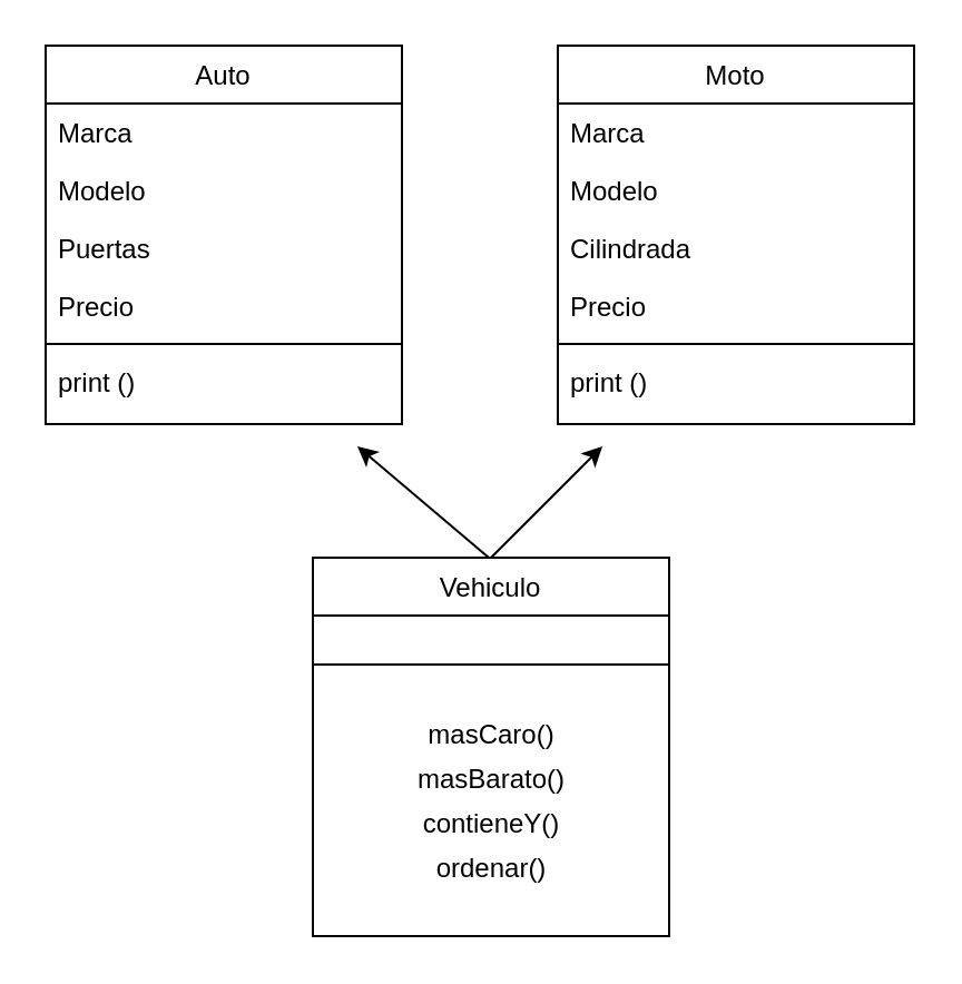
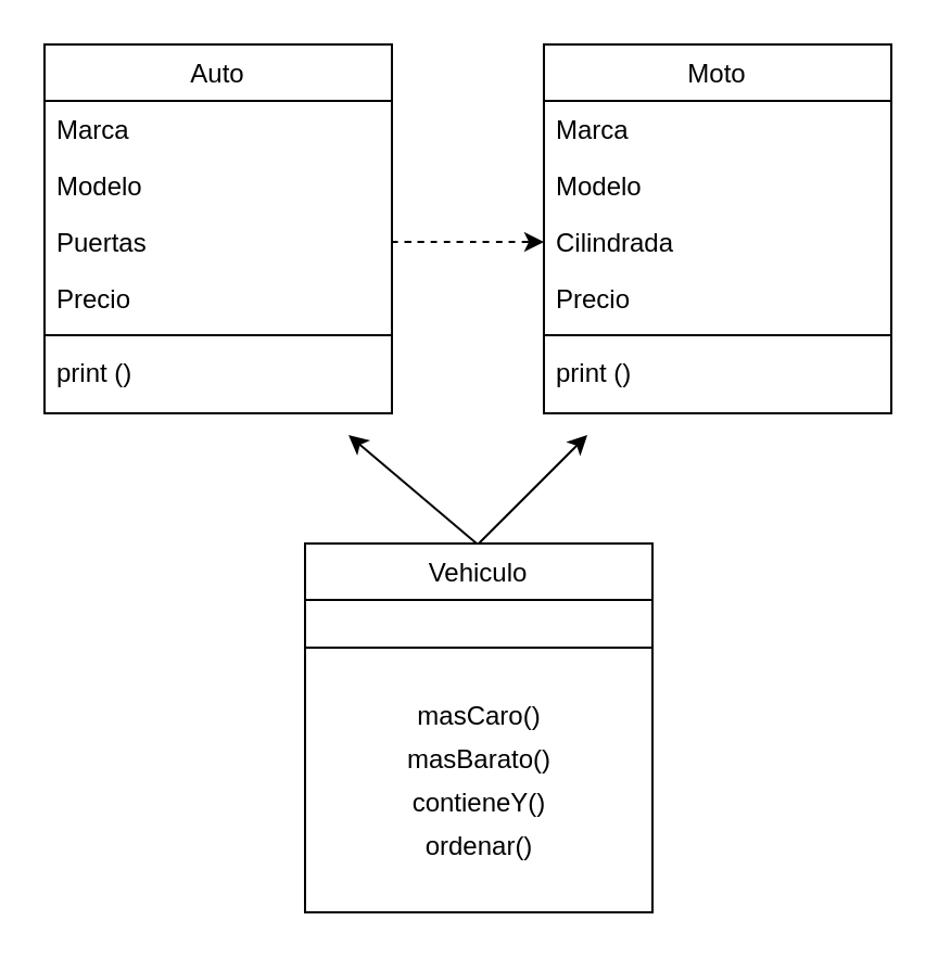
  <mxCell id="0" />
  <mxCell id="1" parent="0" />
  <mxCell id="2" value="Auto" style="swimlane;fontStyle=0;align=center;verticalAlign=top;childLayout=stackLayout;horizontal=1;startSize=26;horizontalStack=0;resizeParent=1;resizeLast=0;collapsible=1;marginBottom=0;rounded=0;shadow=0;strokeWidth=1;" parent="1" vertex="1"><mxGeometry x="20" y="20" width="160" height="170" as="geometry"><mxRectangle x="550" y="140" width="160" height="26" as="alternateBounds" /></mxGeometry></mxCell>
  <mxCell id="3" value="Marca" style="text;align=left;verticalAlign=top;spacingLeft=4;spacingRight=4;overflow=hidden;rotatable=0;points=[[0,0.5],[1,0.5]];portConstraint=eastwest;" parent="2" vertex="1"><mxGeometry y="26" width="160" height="26" as="geometry" /></mxCell>
  <mxCell id="4" value="Modelo" style="text;align=left;verticalAlign=top;spacingLeft=4;spacingRight=4;overflow=hidden;rotatable=0;points=[[0,0.5],[1,0.5]];portConstraint=eastwest;rounded=0;shadow=0;html=0;" parent="2" vertex="1"><mxGeometry y="52" width="160" height="26" as="geometry" /></mxCell>
  <mxCell id="5" value="Puertas" style="text;align=left;verticalAlign=top;spacingLeft=4;spacingRight=4;overflow=hidden;rotatable=0;points=[[0,0.5],[1,0.5]];portConstraint=eastwest;rounded=0;shadow=0;html=0;" parent="2" vertex="1"><mxGeometry y="78" width="160" height="26" as="geometry" /></mxCell>
  <mxCell id="6" value="Precio" style="text;align=left;verticalAlign=top;spacingLeft=4;spacingRight=4;overflow=hidden;rotatable=0;points=[[0,0.5],[1,0.5]];portConstraint=eastwest;rounded=0;shadow=0;html=0;" parent="2" vertex="1"><mxGeometry y="104" width="160" height="26" as="geometry" /></mxCell>
  <mxCell id="7" value="" style="line;html=1;strokeWidth=1;align=left;verticalAlign=middle;spacingTop=-1;spacingLeft=3;spacingRight=3;rotatable=0;labelPosition=right;points=[];portConstraint=eastwest;" parent="2" vertex="1"><mxGeometry y="130" width="160" height="8" as="geometry" /></mxCell>
  <mxCell id="8" value="print ()" style="text;align=left;verticalAlign=top;spacingLeft=4;spacingRight=4;overflow=hidden;rotatable=0;points=[[0,0.5],[1,0.5]];portConstraint=eastwest;" parent="2" vertex="1"><mxGeometry y="138" width="160" height="26" as="geometry" /></mxCell>
  <mxCell id="9" value="Moto" style="swimlane;fontStyle=0;align=center;verticalAlign=top;childLayout=stackLayout;horizontal=1;startSize=26;horizontalStack=0;resizeParent=1;resizeLast=0;collapsible=1;marginBottom=0;rounded=0;shadow=0;strokeWidth=1;" vertex="1" parent="1"><mxGeometry x="250" y="20" width="160" height="170" as="geometry"><mxRectangle x="550" y="140" width="160" height="26" as="alternateBounds" /></mxGeometry></mxCell>
  <mxCell id="10" value="Marca" style="text;align=left;verticalAlign=top;spacingLeft=4;spacingRight=4;overflow=hidden;rotatable=0;points=[[0,0.5],[1,0.5]];portConstraint=eastwest;" vertex="1" parent="9"><mxGeometry y="26" width="160" height="26" as="geometry" /></mxCell>
  <mxCell id="11" value="Modelo" style="text;align=left;verticalAlign=top;spacingLeft=4;spacingRight=4;overflow=hidden;rotatable=0;points=[[0,0.5],[1,0.5]];portConstraint=eastwest;rounded=0;shadow=0;html=0;" vertex="1" parent="9"><mxGeometry y="52" width="160" height="26" as="geometry" /></mxCell>
  <mxCell id="12" value="Cilindrada" style="text;align=left;verticalAlign=top;spacingLeft=4;spacingRight=4;overflow=hidden;rotatable=0;points=[[0,0.5],[1,0.5]];portConstraint=eastwest;rounded=0;shadow=0;html=0;" vertex="1" parent="9"><mxGeometry y="78" width="160" height="26" as="geometry" /></mxCell>
  <mxCell id="13" value="Precio" style="text;align=left;verticalAlign=top;spacingLeft=4;spacingRight=4;overflow=hidden;rotatable=0;points=[[0,0.5],[1,0.5]];portConstraint=eastwest;rounded=0;shadow=0;html=0;" vertex="1" parent="9"><mxGeometry y="104" width="160" height="26" as="geometry" /></mxCell>
  <mxCell id="14" value="" style="line;html=1;strokeWidth=1;align=left;verticalAlign=middle;spacingTop=-1;spacingLeft=3;spacingRight=3;rotatable=0;labelPosition=right;points=[];portConstraint=eastwest;" vertex="1" parent="9"><mxGeometry y="130" width="160" height="8" as="geometry" /></mxCell>
  <mxCell id="15" value="print ()" style="text;align=left;verticalAlign=top;spacingLeft=4;spacingRight=4;overflow=hidden;rotatable=0;points=[[0,0.5],[1,0.5]];portConstraint=eastwest;" vertex="1" parent="9"><mxGeometry y="138" width="160" height="26" as="geometry" /></mxCell>
+ <mxCell id="16" style="edgeStyle=orthogonalEdgeStyle;orthogonalLoop=1;jettySize=auto;html=1;exitX=1;exitY=0.5;exitDx=0;exitDy=0;entryX=0;entryY=0.5;entryDx=0;entryDy=0;curved=1;dashed=1;" edge="1" parent="1" source="5" target="12"><mxGeometry relative="1" as="geometry" /></mxCell>
  <mxCell id="17" value="Vehiculo" style="swimlane;fontStyle=0;align=center;verticalAlign=top;childLayout=stackLayout;horizontal=1;startSize=26;horizontalStack=0;resizeParent=1;resizeLast=0;collapsible=1;marginBottom=0;rounded=0;shadow=0;strokeWidth=1;" vertex="1" parent="1"><mxGeometry x="140" y="250" width="160" height="170" as="geometry"><mxRectangle x="550" y="140" width="160" height="26" as="alternateBounds" /></mxGeometry></mxCell>
  <mxCell id="18" value="" style="line;html=1;strokeWidth=1;align=left;verticalAlign=middle;spacingTop=-1;spacingLeft=3;spacingRight=3;rotatable=0;labelPosition=right;points=[];portConstraint=eastwest;" vertex="1" parent="17"><mxGeometry y="26" width="160" height="44" as="geometry" /></mxCell>
  <mxCell id="19" value="masCaro()" style="text;html=1;align=center;verticalAlign=middle;resizable=0;points=[];autosize=1;" vertex="1" parent="17"><mxGeometry y="70" width="160" height="20" as="geometry" /></mxCell>
  <mxCell id="20" value="masBarato()" style="text;html=1;align=center;verticalAlign=middle;resizable=0;points=[];autosize=1;" vertex="1" parent="17"><mxGeometry y="90" width="160" height="20" as="geometry" /></mxCell>
  <mxCell id="21" value="contieneY()" style="text;html=1;align=center;verticalAlign=middle;resizable=0;points=[];autosize=1;" vertex="1" parent="17"><mxGeometry y="110" width="160" height="20" as="geometry" /></mxCell>
  <mxCell id="22" value="ordenar()" style="text;html=1;align=center;verticalAlign=middle;resizable=0;points=[];autosize=1;" vertex="1" parent="17"><mxGeometry y="130" width="160" height="20" as="geometry" /></mxCell>
  <mxCell id="23" value="" style="endArrow=classic;html=1;" edge="1" parent="1"><mxGeometry width="50" height="50" relative="1" as="geometry"><mxPoint x="220" y="250" as="sourcePoint" /><mxPoint x="270" y="200" as="targetPoint" /></mxGeometry></mxCell>
  <mxCell id="24" value="" style="endArrow=classic;html=1;" edge="1" parent="1"><mxGeometry width="50" height="50" relative="1" as="geometry"><mxPoint x="219" y="250" as="sourcePoint" /><mxPoint x="160" y="200" as="targetPoint" /><Array as="points" /></mxGeometry></mxCell>
